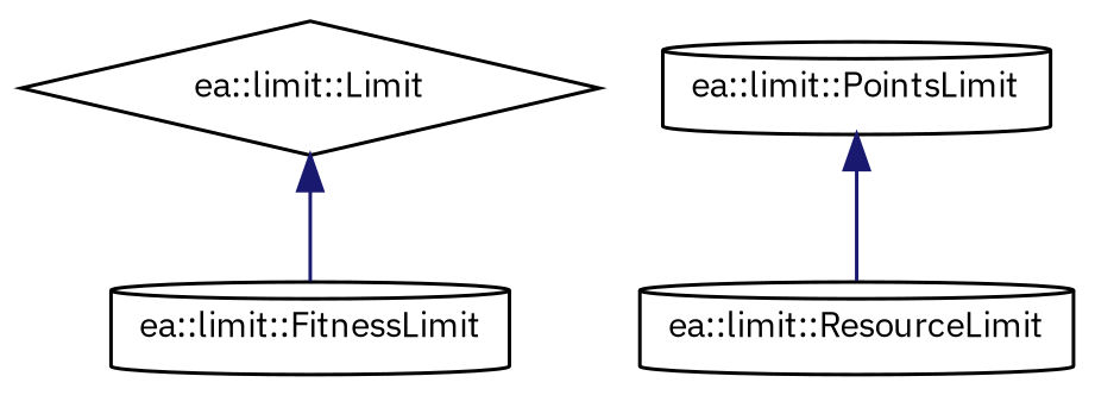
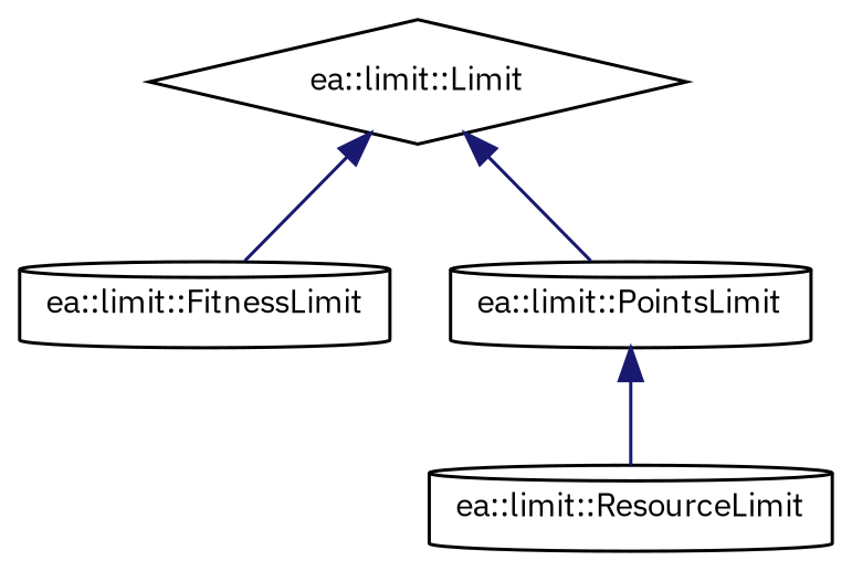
  digraph {
    fontname="IBM Plex Sans"
    rankdir=TB
    node [color=black fillcolor=white fontname="IBM Plex Sans" fontsize=10 shape=cylinder style=filled]
    edge [color=midnightblue dir=back fontname="IBM Plex Sans" fontsize=10 labelfontname=Helvetica labelfontsize=10 style=solid]
    n1 [height=0.2 label="ea::limit::Limit" shape=diamond width=0.4]
    n2 [height=0.2 label="ea::limit::FitnessLimit" width=0.4]
    n3 [height=0.2 label="ea::limit::PointsLimit" width=0.4]
    n4 [height=0.2 label="ea::limit::ResourceLimit" width=0.4]
    n1 -> n2
+   n1 -> n3
    n3 -> n4
  }
